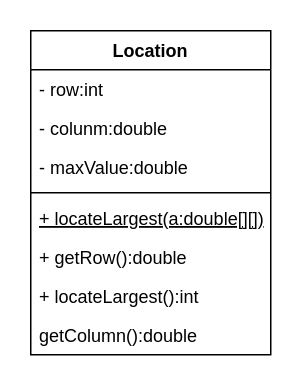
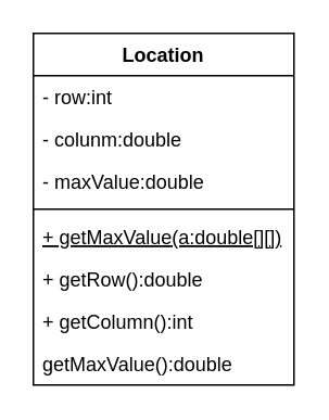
  <mxCell id="0" />
  <mxCell id="1" parent="0" />
  <mxCell id="2" value="Location" style="swimlane;fontStyle=1;align=center;verticalAlign=top;childLayout=stackLayout;horizontal=1;startSize=26;horizontalStack=0;resizeParent=1;resizeParentMax=0;resizeLast=0;collapsible=1;marginBottom=0;" vertex="1" parent="1"><mxGeometry x="20" y="20" width="160" height="216" as="geometry" /></mxCell>
  <mxCell id="3" value="- row:int" style="text;strokeColor=none;fillColor=none;align=left;verticalAlign=top;spacingLeft=4;spacingRight=4;overflow=hidden;rotatable=0;points=[[0,0.5],[1,0.5]];portConstraint=eastwest;fontStyle=0" vertex="1" parent="2"><mxGeometry y="26" width="160" height="26" as="geometry" /></mxCell>
  <mxCell id="4" value="- colunm:double" style="text;strokeColor=none;fillColor=none;align=left;verticalAlign=top;spacingLeft=4;spacingRight=4;overflow=hidden;rotatable=0;points=[[0,0.5],[1,0.5]];portConstraint=eastwest;fontStyle=0" vertex="1" parent="2"><mxGeometry y="52" width="160" height="26" as="geometry" /></mxCell>
  <mxCell id="5" value="- maxValue:double" style="text;strokeColor=none;fillColor=none;align=left;verticalAlign=top;spacingLeft=4;spacingRight=4;overflow=hidden;rotatable=0;points=[[0,0.5],[1,0.5]];portConstraint=eastwest;fontStyle=0" vertex="1" parent="2"><mxGeometry y="78" width="160" height="26" as="geometry" /></mxCell>
  <mxCell id="6" value="" style="line;strokeWidth=1;fillColor=none;align=left;verticalAlign=middle;spacingTop=-1;spacingLeft=3;spacingRight=3;rotatable=0;labelPosition=right;points=[];portConstraint=eastwest;" vertex="1" parent="2"><mxGeometry y="104" width="160" height="8" as="geometry" /></mxCell>
- <mxCell id="7" value="+ locateLargest(a:double[][])" style="text;strokeColor=none;fillColor=none;align=left;verticalAlign=top;spacingLeft=4;spacingRight=4;overflow=hidden;rotatable=0;points=[[0,0.5],[1,0.5]];portConstraint=eastwest;fontStyle=4" vertex="1" parent="2"><mxGeometry y="112" width="160" height="26" as="geometry" /></mxCell>
+ <mxCell id="7" value="+ getMaxValue(a:double[][])" style="text;strokeColor=none;fillColor=none;align=left;verticalAlign=top;spacingLeft=4;spacingRight=4;overflow=hidden;rotatable=0;points=[[0,0.5],[1,0.5]];portConstraint=eastwest;fontStyle=4" vertex="1" parent="2"><mxGeometry y="112" width="160" height="26" as="geometry" /></mxCell>
  <mxCell id="8" value="+ getRow():double" style="text;strokeColor=none;fillColor=none;align=left;verticalAlign=top;spacingLeft=4;spacingRight=4;overflow=hidden;rotatable=0;points=[[0,0.5],[1,0.5]];portConstraint=eastwest;fontStyle=0" vertex="1" parent="2"><mxGeometry y="138" width="160" height="26" as="geometry" /></mxCell>
- <mxCell id="9" value="+ locateLargest():int" style="text;strokeColor=none;fillColor=none;align=left;verticalAlign=top;spacingLeft=4;spacingRight=4;overflow=hidden;rotatable=0;points=[[0,0.5],[1,0.5]];portConstraint=eastwest;fontStyle=0" vertex="1" parent="2"><mxGeometry y="164" width="160" height="26" as="geometry" /></mxCell>
- <mxCell id="10" value="getColumn():double" style="text;strokeColor=none;fillColor=none;align=left;verticalAlign=top;spacingLeft=4;spacingRight=4;overflow=hidden;rotatable=0;points=[[0,0.5],[1,0.5]];portConstraint=eastwest;fontStyle=0" vertex="1" parent="2"><mxGeometry y="190" width="160" height="26" as="geometry" /></mxCell>
+ <mxCell id="9" value="+ getColumn():int" style="text;strokeColor=none;fillColor=none;align=left;verticalAlign=top;spacingLeft=4;spacingRight=4;overflow=hidden;rotatable=0;points=[[0,0.5],[1,0.5]];portConstraint=eastwest;fontStyle=0" vertex="1" parent="2"><mxGeometry y="164" width="160" height="26" as="geometry" /></mxCell>
+ <mxCell id="10" value="getMaxValue():double" style="text;strokeColor=none;fillColor=none;align=left;verticalAlign=top;spacingLeft=4;spacingRight=4;overflow=hidden;rotatable=0;points=[[0,0.5],[1,0.5]];portConstraint=eastwest;fontStyle=0" vertex="1" parent="2"><mxGeometry y="190" width="160" height="26" as="geometry" /></mxCell>
